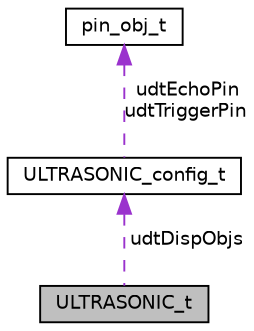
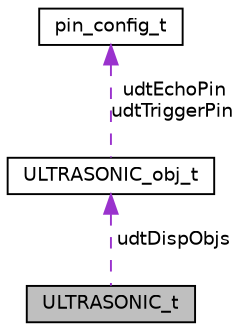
  digraph {
    node [color=black fillcolor=white fontname=Helvetica fontsize=10 shape=record style=filled]
    edge [color=darkorchid3 dir=back fontname=Helvetica fontsize=10 labelfontname=Helvetica labelfontsize=10 style=dashed]
    n1 [fillcolor=grey75 fontcolor=black height=0.2 label=ULTRASONIC_t width=0.4]
-   n2 [height=0.2 label=ULTRASONIC_config_t width=0.4]
-   n3 [height=0.2 label=pin_obj_t width=0.4]
+   n2 [height=0.2 label=ULTRASONIC_obj_t width=0.4]
+   n3 [height=0.2 label=pin_config_t width=0.4]
    n2 -> n1 [label=" udtDispObjs"]
    n3 -> n2 [label=" udtEchoPin\nudtTriggerPin"]
  }
